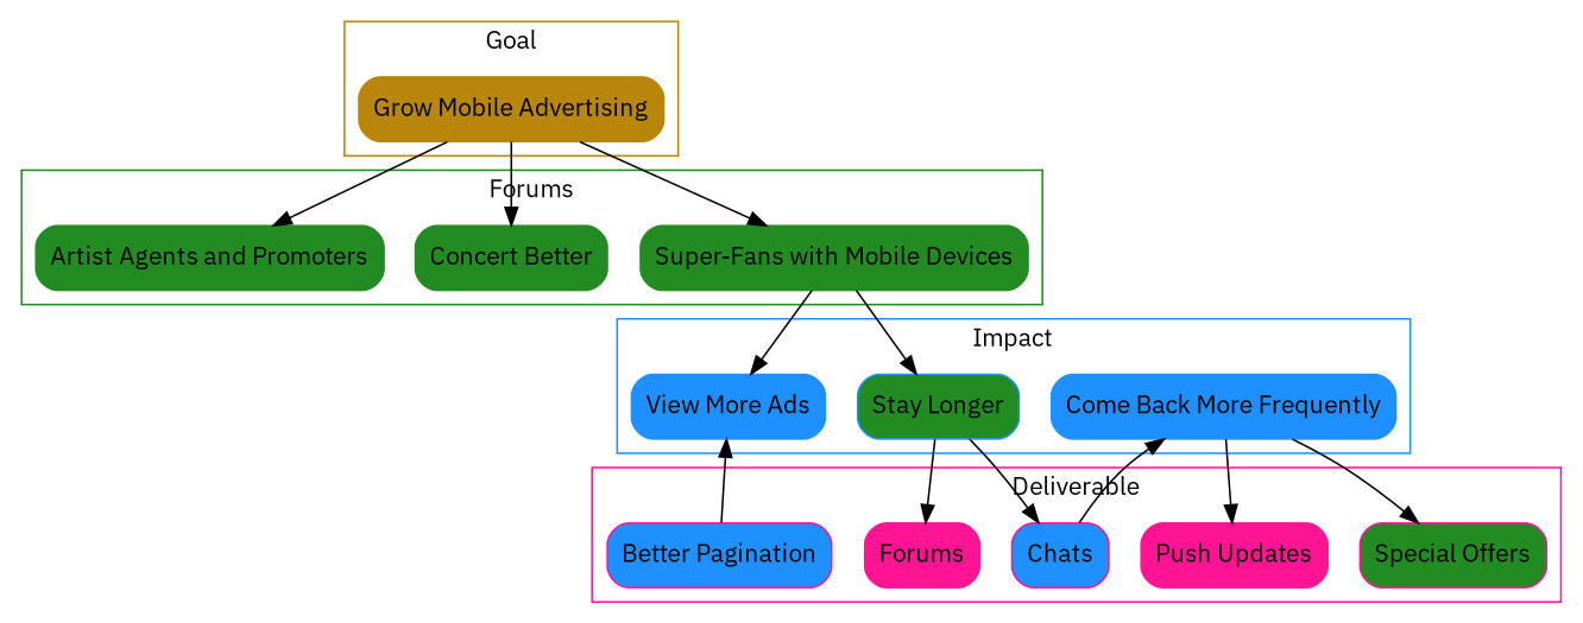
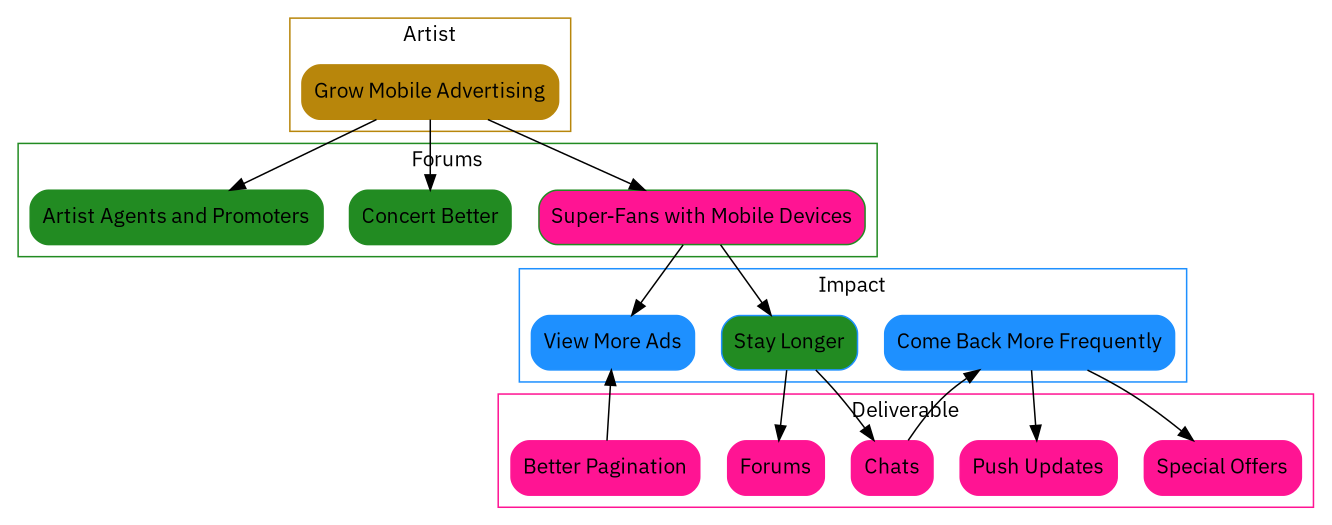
  digraph {
    fontname="IBM Plex Sans"
    node [color=deeppink fontname="IBM Plex Sans" shape=box style="filled,rounded"]
    edge [fontname="IBM Plex Sans"]
    n1 [color=darkgoldenrod label="Grow Mobile Advertising"]
-   n2 [color=forestgreen label="Super-Fans with Mobile Devices"]
+   n2 [color=forestgreen label="Super-Fans with Mobile Devices" fillcolor=deeppink]
    n3 [color=forestgreen label="Concert Better"]
    n4 [color=forestgreen label="Artist Agents and Promoters"]
    n5 [color=dodgerblue label="Come Back More Frequently"]
    n6 [color=dodgerblue fillcolor=forestgreen label="Stay Longer"]
    n7 [color=dodgerblue label="View More Ads"]
    n8 [label="Push Updates"]
-   n9 [label="Special Offers" fillcolor=forestgreen]
+   n9 [label="Special Offers"]
    n10 [label=Forums]
-   n11 [label=Chats fillcolor=dodgerblue]
-   n12 [label="Better Pagination" fillcolor=dodgerblue]
+   n11 [label=Chats]
+   n12 [label="Better Pagination"]
    subgraph cluster_1 {
      color=darkgoldenrod
-     label=Goal
+     label=Artist
      subgraph sub_2 {
        color=darkgoldenrod
        label=Goal
        n1
      }
    }
    subgraph cluster_3 {
      color=forestgreen
      label=Forums
      subgraph sub_4 {
        color=forestgreen
        label=Actor
        n2
      }
      subgraph sub_5 {
        color=forestgreen
        label=Actor
        n3
      }
      subgraph sub_6 {
        color=forestgreen
        label=Actor
        n4
      }
    }
    subgraph cluster_7 {
      color=dodgerblue
      label=Impact
      subgraph sub_8 {
        color=dodgerblue
        label=Impact
        n5
      }
      subgraph sub_9 {
        color=dodgerblue
        label=Impact
        n6
      }
      subgraph sub_10 {
        color=dodgerblue
        label=Impact
        n7
      }
    }
    subgraph cluster_11 {
      color=deeppink
      label=Deliverable
      subgraph sub_12 {
        color=deeppink
        label=Deliverable
        n8
      }
      subgraph sub_13 {
        color=deeppink
        label=Deliverable
        n9
      }
      subgraph sub_14 {
        color=deeppink
        label=Deliverable
        n10
      }
      subgraph sub_15 {
        color=deeppink
        label=Deliverable
        n11
      }
      subgraph sub_16 {
        color=deeppink
        label=Deliverable
        n12
      }
    }
    n1 -> n2
    n1 -> n3
    n1 -> n4
    n2 -> n6
    n2 -> n7
    n5 -> n8
    n5 -> n9
    n6 -> n10
    n6 -> n11
    n11 -> n5
    n12 -> n7
  }
